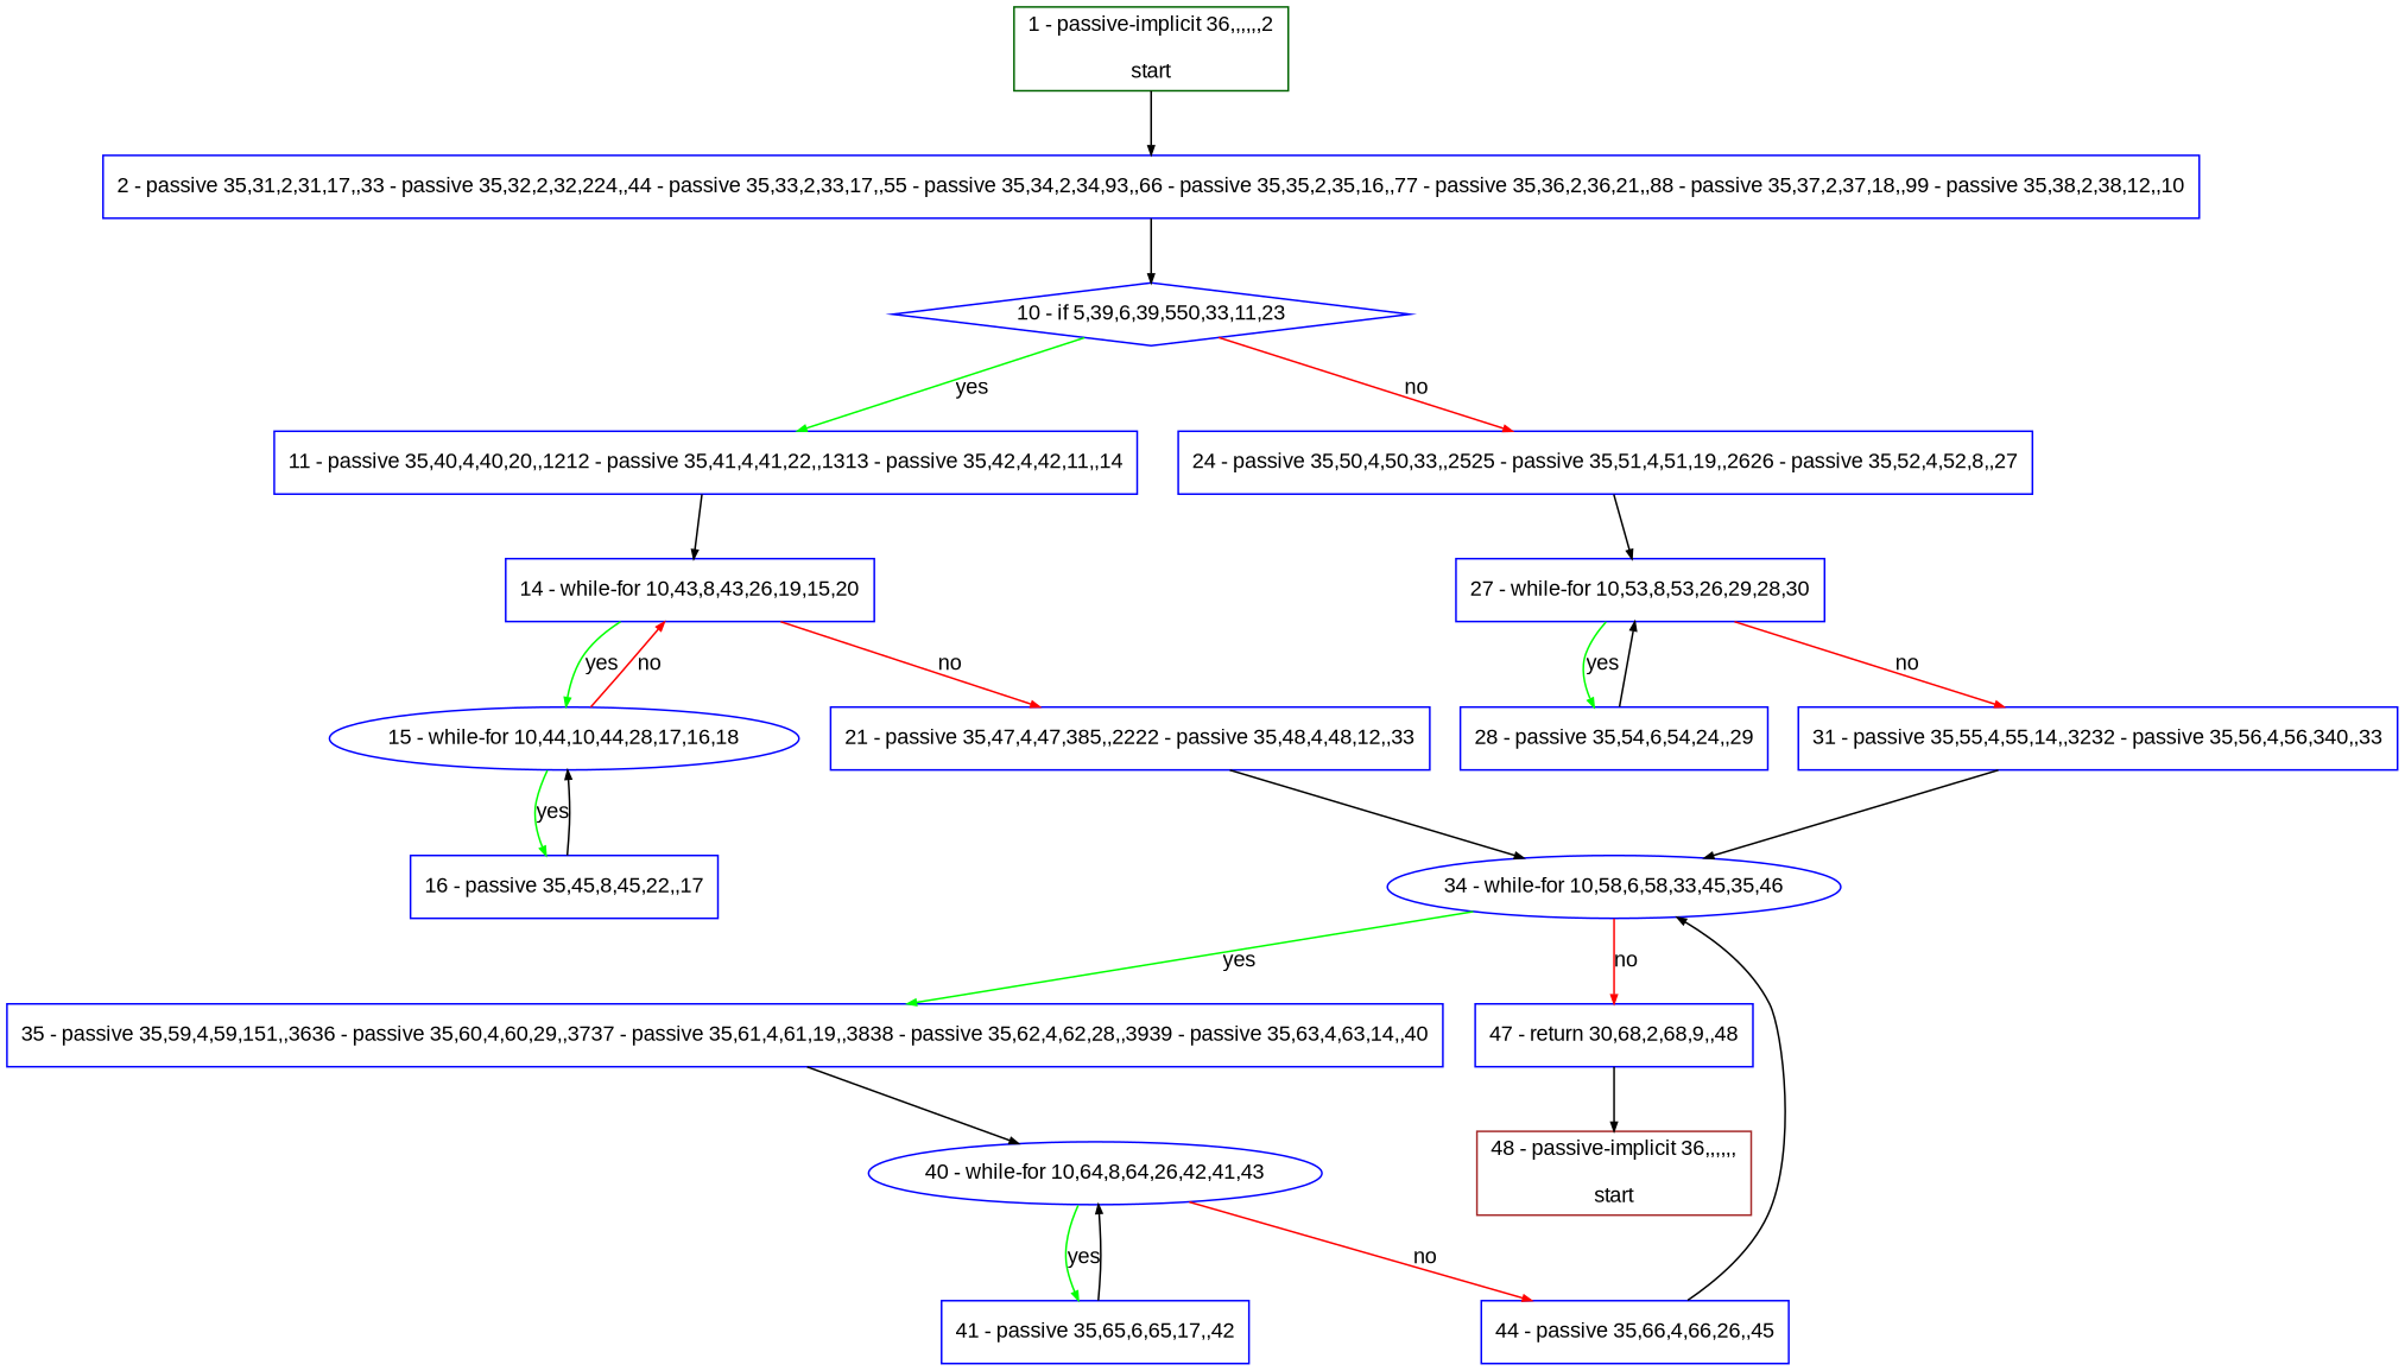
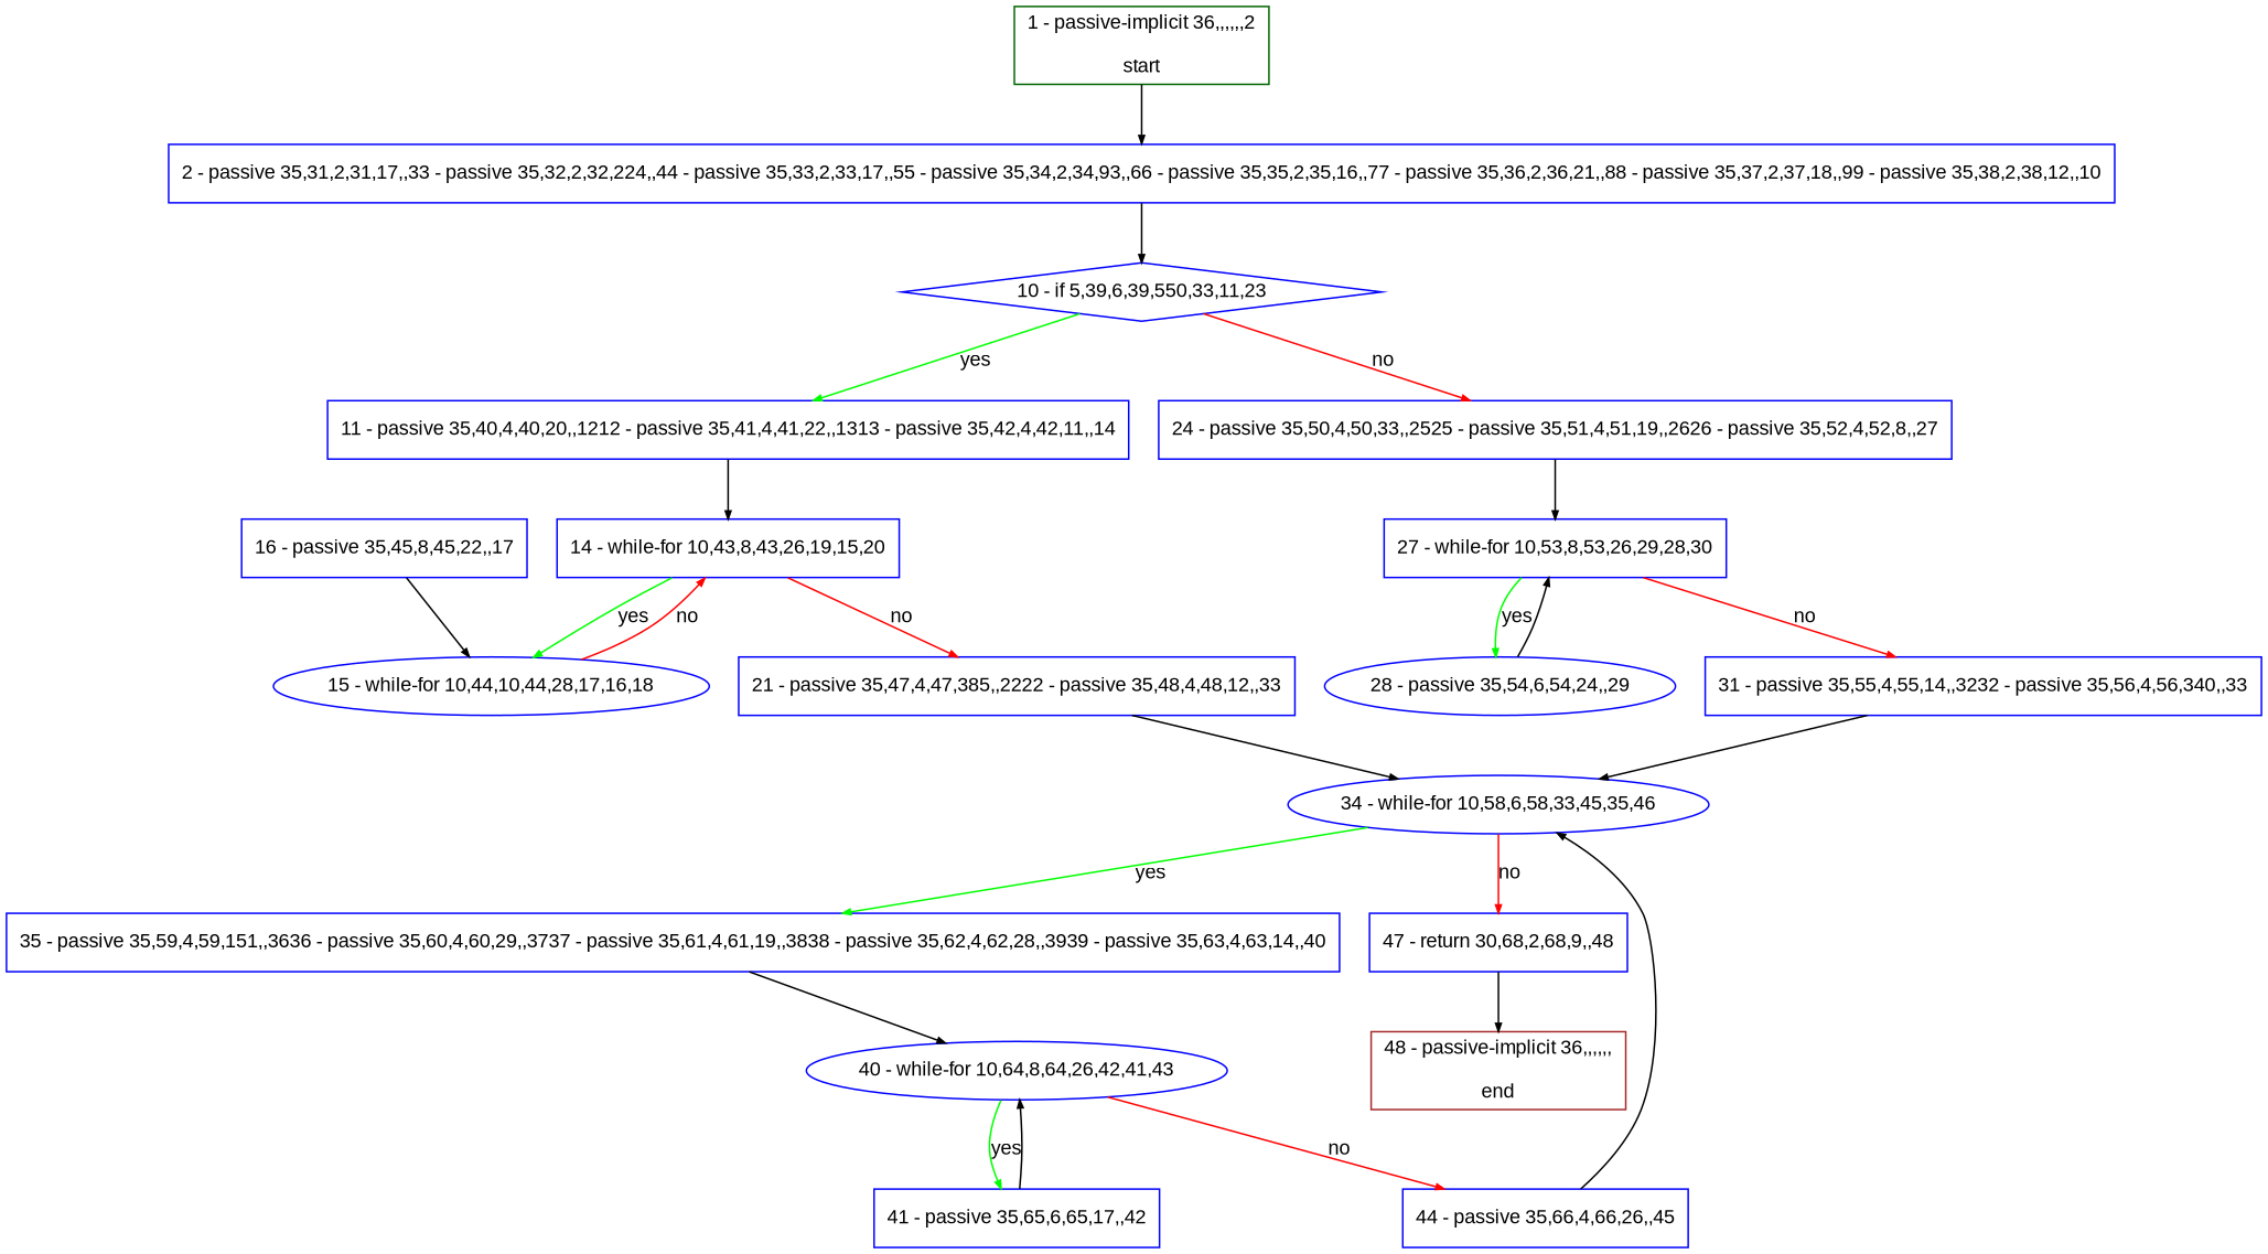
  digraph {
    bgcolor=white
    compound=true
    fillcolor="#FFFFCC"
    fontname=Arial
    fontsize=12
    pack=true
    packmode=clust
    style="rounded,filled"
    node [color="#0000ff" compound=true fillcolor="#ffffff" fixedsize=false fontname=Arial fontsize=12 node_initialized=no shape=box style=filled]
    edge [arrowhead=normal arrowsize=0.5 arrowtail=none color="#000000" compound=true dir=forward fontcolor=black fontname=Arial fontsize=12]
    n1 [label="2 - passive 35,31,2,31,17,,33 - passive 35,32,2,32,224,,44 - passive 35,33,2,33,17,,55 - passive 35,34,2,34,93,,66 - passive 35,35,2,35,16,,77 - passive 35,36,2,36,21,,88 - passive 35,37,2,37,18,,99 - passive 35,38,2,38,12,,10"]
    n2 [label="10 - if 5,39,6,39,550,33,11,23" shape=diamond]
    n3 [label="11 - passive 35,40,4,40,20,,1212 - passive 35,41,4,41,22,,1313 - passive 35,42,4,42,11,,14"]
    n4 [label="24 - passive 35,50,4,50,33,,2525 - passive 35,51,4,51,19,,2626 - passive 35,52,4,52,8,,27"]
    n5 [color="#006400" label="1 - passive-implicit 36,,,,,,2\n\nstart"]
    n6 [label="14 - while-for 10,43,8,43,26,19,15,20"]
    n7 [label="27 - while-for 10,53,8,53,26,29,28,30"]
    n8 [label="15 - while-for 10,44,10,44,28,17,16,18" shape=oval]
    n9 [label="21 - passive 35,47,4,47,385,,2222 - passive 35,48,4,48,12,,33"]
-   n10 [label="28 - passive 35,54,6,54,24,,29"]
+   n10 [label="28 - passive 35,54,6,54,24,,29" shape=ellipse]
    n11 [label="31 - passive 35,55,4,55,14,,3232 - passive 35,56,4,56,340,,33"]
    n12 [label="16 - passive 35,45,8,45,22,,17"]
    n13 [label="34 - while-for 10,58,6,58,33,45,35,46" shape=oval]
    n14 [label="35 - passive 35,59,4,59,151,,3636 - passive 35,60,4,60,29,,3737 - passive 35,61,4,61,19,,3838 - passive 35,62,4,62,28,,3939 - passive 35,63,4,63,14,,40"]
    n15 [label="47 - return 30,68,2,68,9,,48"]
    n16 [label="40 - while-for 10,64,8,64,26,42,41,43" shape=oval]
-   n17 [color="#a52a2a" label="48 - passive-implicit 36,,,,,,\n\nstart"]
+   n17 [color="#a52a2a" label="48 - passive-implicit 36,,,,,,\n\nend"]
    n18 [label="41 - passive 35,65,6,65,17,,42"]
    n19 [label="44 - passive 35,66,4,66,26,,45"]
    n1 -> n2
    n2 -> n3 [color="#00ff00" label=yes]
    n2 -> n4 [color="#ff0000" label=no]
    n3 -> n6
    n4 -> n7
    n5 -> n1
    n6 -> n8 [color="#00ff00" label=yes]
    n6 -> n9 [color="#ff0000" label=no]
    n7 -> n10 [color="#00ff00" label=yes]
    n7 -> n11 [color="#ff0000" label=no]
    n8 -> n6 [color="#ff0000" label=no]
-   n8 -> n12 [color="#00ff00" label=yes]
    n9 -> n13
    n10 -> n7
    n11 -> n13
    n12 -> n8
    n13 -> n14 [color="#00ff00" label=yes]
    n13 -> n15 [color="#ff0000" label=no]
    n14 -> n16
    n15 -> n17
    n16 -> n18 [color="#00ff00" label=yes]
    n16 -> n19 [color="#ff0000" label=no]
    n18 -> n16
    n19 -> n13
  }
